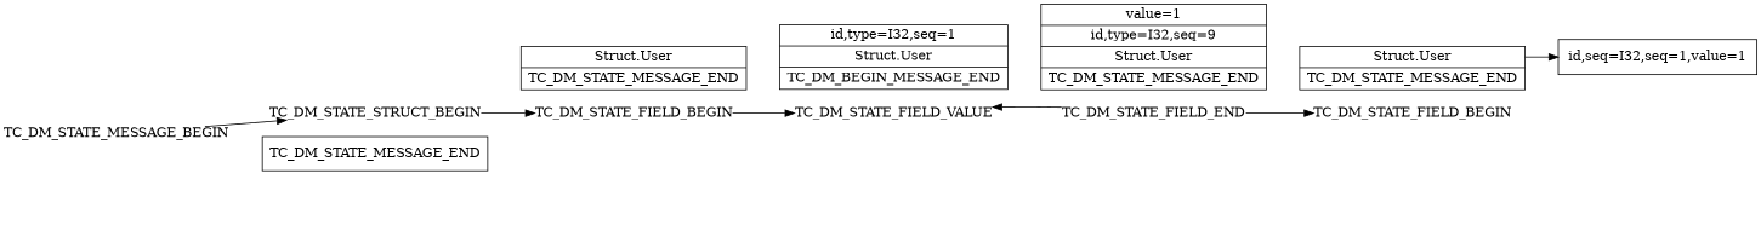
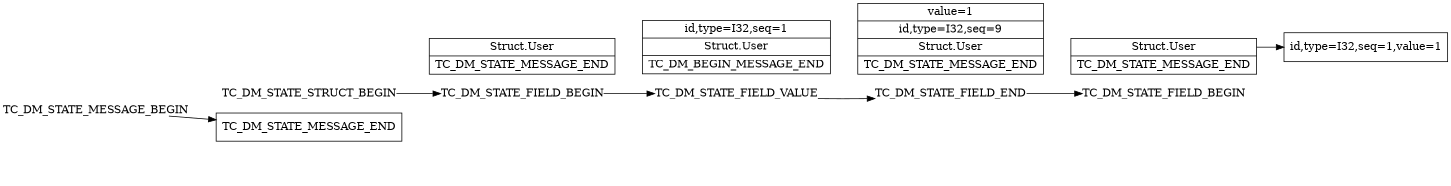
  digraph {
    rankdir=LR
    0 [style=invis]
    1 [style=invis]
    2 [style=invis]
    3 [style=invis]
    4 [style=invis]
    5 [style=invis]
    6 [style=invis]
    n8 [label=TC_DM_STATE_MESSAGE_BEGIN shape=plain]
    n9 [label=TC_DM_STATE_STRUCT_BEGIN shape=plain]
    n10 [label=TC_DM_STATE_MESSAGE_END shape=record]
    n11 [label=TC_DM_STATE_FIELD_BEGIN shape=plain]
    n12 [label="Struct.User|TC_DM_STATE_MESSAGE_END" shape=record]
    n13 [label=TC_DM_STATE_FIELD_VALUE shape=plain]
    n14 [label="id,type=I32,seq=1|Struct.User|TC_DM_BEGIN_MESSAGE_END" shape=record]
    n15 [label=TC_DM_STATE_FIELD_END shape=plain]
    n16 [label="value=1|id,type=I32,seq=9|Struct.User|TC_DM_STATE_MESSAGE_END" shape=record]
    n17 [label=TC_DM_STATE_FIELD_BEGIN shape=plain]
    n18 [label="<f0> Struct.User|TC_DM_STATE_MESSAGE_END" shape=record]
-   n19 [label="id,seq=I32,seq=1,value=1" shape=record]
+   n19 [label="id,type=I32,seq=1,value=1" shape=record]
    subgraph sub_1 {
      0
      1
      2
      3
      4
      5
      6
    }
    subgraph sub_2 {
      rank=same
      0
      n8
    }
    subgraph sub_3 {
      rank=same
      1
      n9
      n10
    }
    subgraph sub_4 {
      rank=same
      2
      n11
      n12
    }
    subgraph sub_5 {
      rank=same
      3
      n13
      n14
    }
    subgraph sub_6 {
      rank=same
      4
      n15
      n16
    }
    subgraph sub_7 {
      rank=same
      5
      n17
      n18
    }
    subgraph sub_8 {
      rank=same
      6
      n19
    }
    0 -> 1 [style=invis]
    1 -> 2 [style=invis]
    2 -> 3 [style=invis]
    3 -> 4 [style=invis]
    4 -> 5 [style=invis]
    5 -> 6 [style=invis]
-   n8 -> n9
+   n8 -> n10
    n9 -> n11
    n11 -> n13
-   n15 -> n13
+   n13 -> n15
    n15 -> n17
    n18 -> n19 [tailport=f0]
  }
